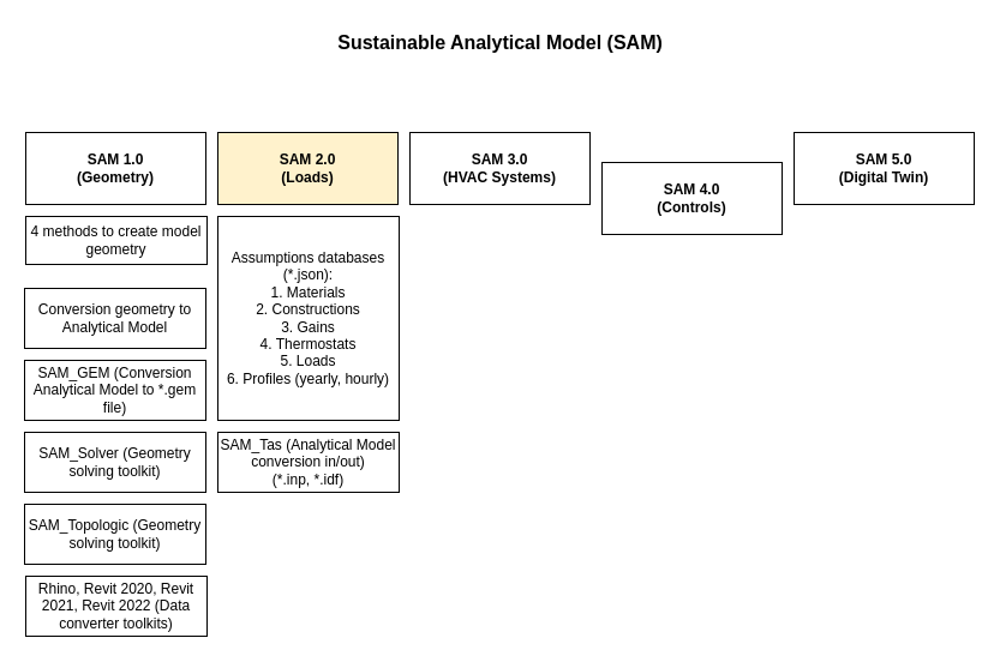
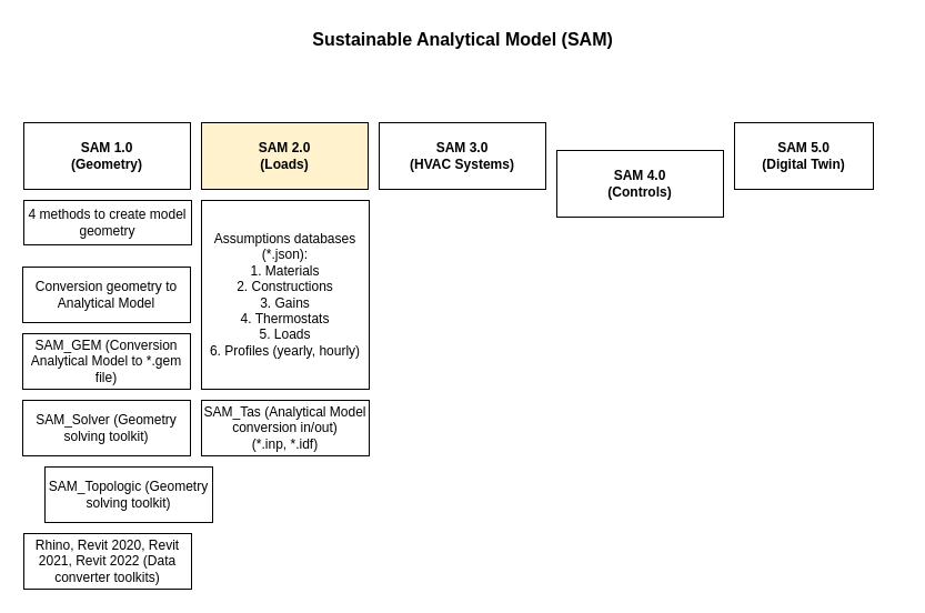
  <mxCell id="0" />
  <mxCell id="1" parent="0" />
  <mxCell id="2" value="SAM 1.0&lt;br&gt;(Geometry)" style="rounded=0;whiteSpace=wrap;html=1;fontStyle=1" parent="1" vertex="1"><mxGeometry x="21" y="110" width="150" height="60" as="geometry" /></mxCell>
  <mxCell id="3" value="Sustainable Analytical Model (SAM)" style="text;html=1;align=center;verticalAlign=middle;resizable=0;points=[];autosize=1;strokeColor=none;fillColor=none;fontSize=16;fontStyle=1" parent="1" vertex="1"><mxGeometry x="271" y="20" width="290" height="30" as="geometry" /></mxCell>
  <mxCell id="4" value="SAM 2.0&lt;br&gt;(Loads)" style="rounded=0;whiteSpace=wrap;html=1;fontStyle=1;fillColor=#fff2cc;" parent="1" vertex="1"><mxGeometry x="181" y="110" width="150" height="60" as="geometry" /></mxCell>
  <mxCell id="5" value="SAM 3.0&lt;br&gt;(HVAC Systems)" style="rounded=0;whiteSpace=wrap;html=1;fontStyle=1" parent="1" vertex="1"><mxGeometry x="341" y="110" width="150" height="60" as="geometry" /></mxCell>
  <mxCell id="6" value="SAM 4.0&lt;br&gt;(Controls)" style="rounded=0;whiteSpace=wrap;html=1;fontStyle=1" parent="1" vertex="1"><mxGeometry x="501" y="135" width="150" height="60" as="geometry" /></mxCell>
- <mxCell id="7" value="SAM 5.0&lt;br&gt;(Digital Twin)" style="rounded=0;whiteSpace=wrap;html=1;fontStyle=1" parent="1" vertex="1"><mxGeometry x="661" y="110" width="150" height="60" as="geometry" /></mxCell>
+ <mxCell id="7" value="SAM 5.0&lt;br&gt;(Digital Twin)" style="rounded=0;whiteSpace=wrap;html=1;fontStyle=1" parent="1" vertex="1"><mxGeometry x="661" y="110" width="125" height="60" as="geometry" /></mxCell>
  <mxCell id="8" value="4 methods to create model geometry" style="rounded=0;whiteSpace=wrap;html=1;" vertex="1" parent="1"><mxGeometry x="21" y="180" width="151" height="40" as="geometry" /></mxCell>
  <mxCell id="9" value="Conversion geometry to Analytical Model" style="rounded=0;whiteSpace=wrap;html=1;" vertex="1" parent="1"><mxGeometry x="20" y="240" width="151" height="50" as="geometry" /></mxCell>
  <mxCell id="10" value="SAM_GEM (Conversion Analytical Model to *.gem file)" style="rounded=0;whiteSpace=wrap;html=1;" vertex="1" parent="1"><mxGeometry x="20" y="300" width="151" height="50" as="geometry" /></mxCell>
  <mxCell id="11" value="SAM_Solver (Geometry solving toolkit)" style="rounded=0;whiteSpace=wrap;html=1;" vertex="1" parent="1"><mxGeometry x="20" y="360" width="151" height="50" as="geometry" /></mxCell>
- <mxCell id="12" value="SAM_Topologic (Geometry solving toolkit)" style="rounded=0;whiteSpace=wrap;html=1;" vertex="1" parent="1"><mxGeometry x="20" y="420" width="151" height="50" as="geometry" /></mxCell>
+ <mxCell id="12" value="SAM_Topologic (Geometry solving toolkit)" style="rounded=0;whiteSpace=wrap;html=1;" vertex="1" parent="1"><mxGeometry x="40" y="420" width="151" height="50" as="geometry" /></mxCell>
  <mxCell id="13" value="Rhino, Revit 2020, Revit 2021, Revit 2022 (Data converter toolkits)" style="rounded=0;whiteSpace=wrap;html=1;" vertex="1" parent="1"><mxGeometry x="21" y="480" width="151" height="50" as="geometry" /></mxCell>
  <mxCell id="14" value="Assumptions databases (*.json):&lt;br&gt;1. Materials&lt;br&gt;2. Constructions&lt;br&gt;3. Gains&lt;br&gt;4. Thermostats&lt;br&gt;5. Loads&lt;br&gt;6. Profiles (yearly, hourly)" style="rounded=0;whiteSpace=wrap;html=1;" vertex="1" parent="1"><mxGeometry x="181" y="180" width="151" height="170" as="geometry" /></mxCell>
  <mxCell id="15" value="SAM_Tas (Analytical Model conversion in/out)&lt;br&gt;(*.inp, *.idf)" style="rounded=0;whiteSpace=wrap;html=1;" vertex="1" parent="1"><mxGeometry x="181" y="360" width="151" height="50" as="geometry" /></mxCell>
